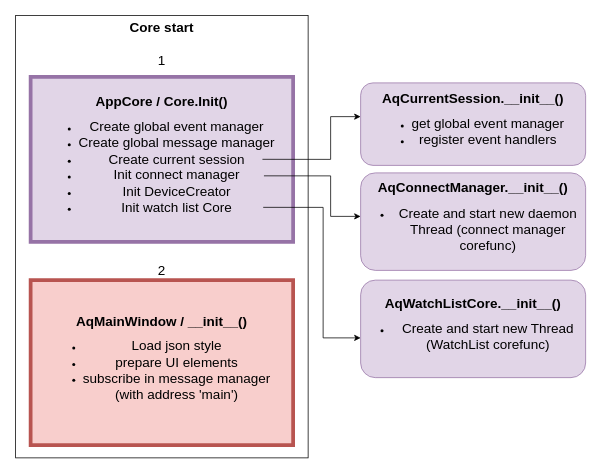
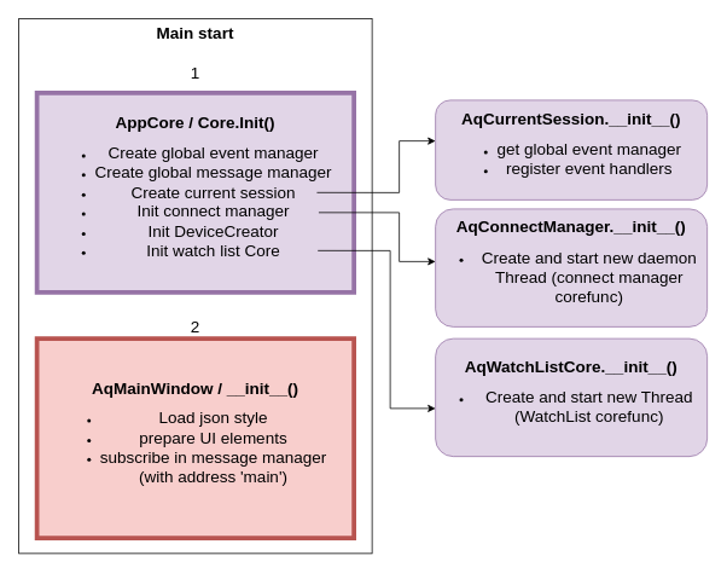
  <mxCell id="0" />
  <mxCell id="1" parent="0" />
- <mxCell id="2" value="&lt;font style=&quot;font-size: 18px;&quot;&gt;&lt;b&gt;Core start&lt;/b&gt;&lt;/font&gt;&lt;div&gt;&lt;font style=&quot;font-size: 18px;&quot;&gt;&lt;b&gt;&lt;br&gt;&lt;/b&gt;&lt;/font&gt;&lt;/div&gt;&lt;div&gt;&lt;font style=&quot;font-size: 18px;&quot;&gt;1&lt;/font&gt;&lt;/div&gt;&lt;div&gt;&lt;font style=&quot;font-size: 18px;&quot;&gt;&lt;br&gt;&lt;/font&gt;&lt;/div&gt;&lt;div&gt;&lt;font style=&quot;font-size: 18px;&quot;&gt;&lt;br&gt;&lt;/font&gt;&lt;/div&gt;&lt;div&gt;&lt;font style=&quot;font-size: 18px;&quot;&gt;&lt;br&gt;&lt;/font&gt;&lt;/div&gt;&lt;div&gt;&lt;font style=&quot;font-size: 18px;&quot;&gt;&lt;br&gt;&lt;/font&gt;&lt;/div&gt;&lt;div&gt;&lt;font style=&quot;font-size: 18px;&quot;&gt;&lt;br&gt;&lt;/font&gt;&lt;/div&gt;&lt;div&gt;&lt;font style=&quot;font-size: 18px;&quot;&gt;&lt;br&gt;&lt;/font&gt;&lt;/div&gt;&lt;div&gt;&lt;font style=&quot;font-size: 18px;&quot;&gt;&lt;br&gt;&lt;/font&gt;&lt;/div&gt;&lt;div&gt;&lt;font style=&quot;font-size: 18px;&quot;&gt;&lt;br&gt;&lt;/font&gt;&lt;/div&gt;&lt;div&gt;&lt;font style=&quot;font-size: 18px;&quot;&gt;&lt;br&gt;&lt;/font&gt;&lt;/div&gt;&lt;div&gt;&lt;font style=&quot;font-size: 18px;&quot;&gt;&lt;br&gt;&lt;/font&gt;&lt;/div&gt;&lt;div&gt;&lt;font style=&quot;font-size: 18px;&quot;&gt;&lt;br&gt;&lt;/font&gt;&lt;/div&gt;&lt;div&gt;&lt;font style=&quot;font-size: 18px;&quot;&gt;&lt;br&gt;&lt;/font&gt;&lt;/div&gt;&lt;div&gt;&lt;font style=&quot;font-size: 18px;&quot;&gt;2&lt;/font&gt;&lt;/div&gt;" style="rounded=0;whiteSpace=wrap;html=1;verticalAlign=top;" vertex="1" parent="1"><mxGeometry x="20" y="20" width="390" height="590" as="geometry" /></mxCell>
+ <mxCell id="2" value="&lt;font style=&quot;font-size: 18px;&quot;&gt;&lt;b&gt;Main start&lt;/b&gt;&lt;/font&gt;&lt;div&gt;&lt;font style=&quot;font-size: 18px;&quot;&gt;&lt;b&gt;&lt;br&gt;&lt;/b&gt;&lt;/font&gt;&lt;/div&gt;&lt;div&gt;&lt;font style=&quot;font-size: 18px;&quot;&gt;1&lt;/font&gt;&lt;/div&gt;&lt;div&gt;&lt;font style=&quot;font-size: 18px;&quot;&gt;&lt;br&gt;&lt;/font&gt;&lt;/div&gt;&lt;div&gt;&lt;font style=&quot;font-size: 18px;&quot;&gt;&lt;br&gt;&lt;/font&gt;&lt;/div&gt;&lt;div&gt;&lt;font style=&quot;font-size: 18px;&quot;&gt;&lt;br&gt;&lt;/font&gt;&lt;/div&gt;&lt;div&gt;&lt;font style=&quot;font-size: 18px;&quot;&gt;&lt;br&gt;&lt;/font&gt;&lt;/div&gt;&lt;div&gt;&lt;font style=&quot;font-size: 18px;&quot;&gt;&lt;br&gt;&lt;/font&gt;&lt;/div&gt;&lt;div&gt;&lt;font style=&quot;font-size: 18px;&quot;&gt;&lt;br&gt;&lt;/font&gt;&lt;/div&gt;&lt;div&gt;&lt;font style=&quot;font-size: 18px;&quot;&gt;&lt;br&gt;&lt;/font&gt;&lt;/div&gt;&lt;div&gt;&lt;font style=&quot;font-size: 18px;&quot;&gt;&lt;br&gt;&lt;/font&gt;&lt;/div&gt;&lt;div&gt;&lt;font style=&quot;font-size: 18px;&quot;&gt;&lt;br&gt;&lt;/font&gt;&lt;/div&gt;&lt;div&gt;&lt;font style=&quot;font-size: 18px;&quot;&gt;&lt;br&gt;&lt;/font&gt;&lt;/div&gt;&lt;div&gt;&lt;font style=&quot;font-size: 18px;&quot;&gt;&lt;br&gt;&lt;/font&gt;&lt;/div&gt;&lt;div&gt;&lt;font style=&quot;font-size: 18px;&quot;&gt;&lt;br&gt;&lt;/font&gt;&lt;/div&gt;&lt;div&gt;&lt;font style=&quot;font-size: 18px;&quot;&gt;2&lt;/font&gt;&lt;/div&gt;" style="rounded=0;whiteSpace=wrap;html=1;verticalAlign=top;" vertex="1" parent="1"><mxGeometry x="20" y="20" width="390" height="590" as="geometry" /></mxCell>
  <mxCell id="3" value="&lt;b&gt;&lt;font style=&quot;font-size: 18px;&quot;&gt;AppCore / Core.Init()&lt;/font&gt;&lt;/b&gt;&lt;div&gt;&lt;ul&gt;&lt;li&gt;&lt;font style=&quot;font-size: 18px;&quot;&gt;Create global event manager&lt;/font&gt;&lt;/li&gt;&lt;li&gt;&lt;font style=&quot;font-size: 18px;&quot;&gt;Create global message manager&lt;/font&gt;&lt;/li&gt;&lt;li&gt;&lt;span style=&quot;font-size: 18px;&quot;&gt;Create current session&lt;/span&gt;&lt;/li&gt;&lt;li&gt;&lt;span style=&quot;font-size: 18px;&quot;&gt;Init connect manager&lt;/span&gt;&lt;/li&gt;&lt;li&gt;&lt;span style=&quot;font-size: 18px;&quot;&gt;Init DeviceCreator&lt;/span&gt;&lt;/li&gt;&lt;li&gt;&lt;span style=&quot;font-size: 18px;&quot;&gt;Init watch list Core&lt;/span&gt;&lt;/li&gt;&lt;/ul&gt;&lt;/div&gt;" style="rounded=0;whiteSpace=wrap;html=1;fillColor=#e1d5e7;strokeColor=#9673a6;strokeWidth=5;" vertex="1" parent="1"><mxGeometry x="40" y="102" width="350" height="220" as="geometry" /></mxCell>
  <mxCell id="4" value="&lt;span style=&quot;font-size: 18px;&quot;&gt;&lt;b&gt;AqMainWindow / __init__()&lt;/b&gt;&lt;/span&gt;&lt;div&gt;&lt;ul&gt;&lt;li&gt;&lt;span style=&quot;font-size: 18px;&quot;&gt;Load json style&lt;/span&gt;&lt;/li&gt;&lt;li&gt;&lt;span style=&quot;font-size: 18px;&quot;&gt;prepare UI elements&lt;/span&gt;&lt;/li&gt;&lt;li&gt;&lt;span style=&quot;font-size: 18px;&quot;&gt;subscribe in message manager&lt;br&gt;(with address 'main')&lt;/span&gt;&lt;/li&gt;&lt;/ul&gt;&lt;/div&gt;" style="rounded=0;whiteSpace=wrap;html=1;fillColor=#f8cecc;strokeColor=#b85450;strokeWidth=5;" vertex="1" parent="1"><mxGeometry x="40" y="373" width="350" height="220" as="geometry" /></mxCell>
  <mxCell id="5" value="&lt;font style=&quot;font-size: 18px;&quot;&gt;&lt;b&gt;AqCurrentSession.__init__()&lt;/b&gt;&lt;/font&gt;&lt;div&gt;&lt;ul&gt;&lt;li&gt;&lt;font style=&quot;font-size: 18px;&quot;&gt;get global event manager&lt;/font&gt;&lt;/li&gt;&lt;li&gt;&lt;font style=&quot;font-size: 18px;&quot;&gt;register event handlers&lt;/font&gt;&lt;/li&gt;&lt;/ul&gt;&lt;/div&gt;" style="rounded=1;whiteSpace=wrap;html=1;fillColor=#e1d5e7;strokeColor=#9673a6;" vertex="1" parent="1"><mxGeometry x="480" y="110" width="300" height="110" as="geometry" /></mxCell>
  <mxCell id="6" value="" style="endArrow=classic;html=1;rounded=0;exitX=0.886;exitY=0.536;exitDx=0;exitDy=0;exitPerimeter=0;entryX=0;entryY=0.5;entryDx=0;entryDy=0;" edge="1" parent="1"><mxGeometry width="50" height="50" relative="1" as="geometry"><mxPoint x="349.1" y="211.92" as="sourcePoint" /><mxPoint x="480" y="155" as="targetPoint" /><Array as="points"><mxPoint x="440" y="212" /><mxPoint x="440" y="155" /></Array></mxGeometry></mxCell>
  <mxCell id="7" value="&lt;font style=&quot;font-size: 18px;&quot;&gt;&lt;b&gt;AqConnectManager.__init__()&lt;/b&gt;&lt;/font&gt;&lt;div&gt;&lt;ul&gt;&lt;li&gt;&lt;span style=&quot;font-size: 18px;&quot;&gt;Create and start new daemon Thread (connect manager corefunc)&lt;/span&gt;&lt;/li&gt;&lt;/ul&gt;&lt;/div&gt;" style="rounded=1;whiteSpace=wrap;html=1;fillColor=#e1d5e7;strokeColor=#9673a6;" vertex="1" parent="1"><mxGeometry x="480" y="230" width="300" height="130" as="geometry" /></mxCell>
  <mxCell id="8" value="" style="endArrow=classic;html=1;rounded=0;exitX=0.886;exitY=0.627;exitDx=0;exitDy=0;exitPerimeter=0;entryX=0;entryY=0.5;entryDx=0;entryDy=0;" edge="1" parent="1"><mxGeometry width="50" height="50" relative="1" as="geometry"><mxPoint x="351.1" y="233.94" as="sourcePoint" /><mxPoint x="480" y="288" as="targetPoint" /><Array as="points"><mxPoint x="440" y="234" /><mxPoint x="440" y="288" /></Array></mxGeometry></mxCell>
  <mxCell id="9" value="&lt;font style=&quot;font-size: 18px;&quot;&gt;&lt;b&gt;AqWatchListCore.__init__()&lt;/b&gt;&lt;/font&gt;&lt;div&gt;&lt;ul&gt;&lt;li&gt;&lt;span style=&quot;font-size: 18px;&quot;&gt;Create and start new Thread (WatchList corefunc)&lt;/span&gt;&lt;/li&gt;&lt;/ul&gt;&lt;/div&gt;" style="rounded=1;whiteSpace=wrap;html=1;fillColor=#e1d5e7;strokeColor=#9673a6;" vertex="1" parent="1"><mxGeometry x="480" y="373" width="300" height="130" as="geometry" /></mxCell>
  <mxCell id="10" value="" style="endArrow=classic;html=1;rounded=0;exitX=0.886;exitY=0.718;exitDx=0;exitDy=0;exitPerimeter=0;entryX=0;entryY=0.5;entryDx=0;entryDy=0;" edge="1" parent="1"><mxGeometry width="50" height="50" relative="1" as="geometry"><mxPoint x="350.1" y="275.96" as="sourcePoint" /><mxPoint x="480" y="450" as="targetPoint" /><Array as="points"><mxPoint x="430" y="276" /><mxPoint x="430" y="450" /></Array></mxGeometry></mxCell>
